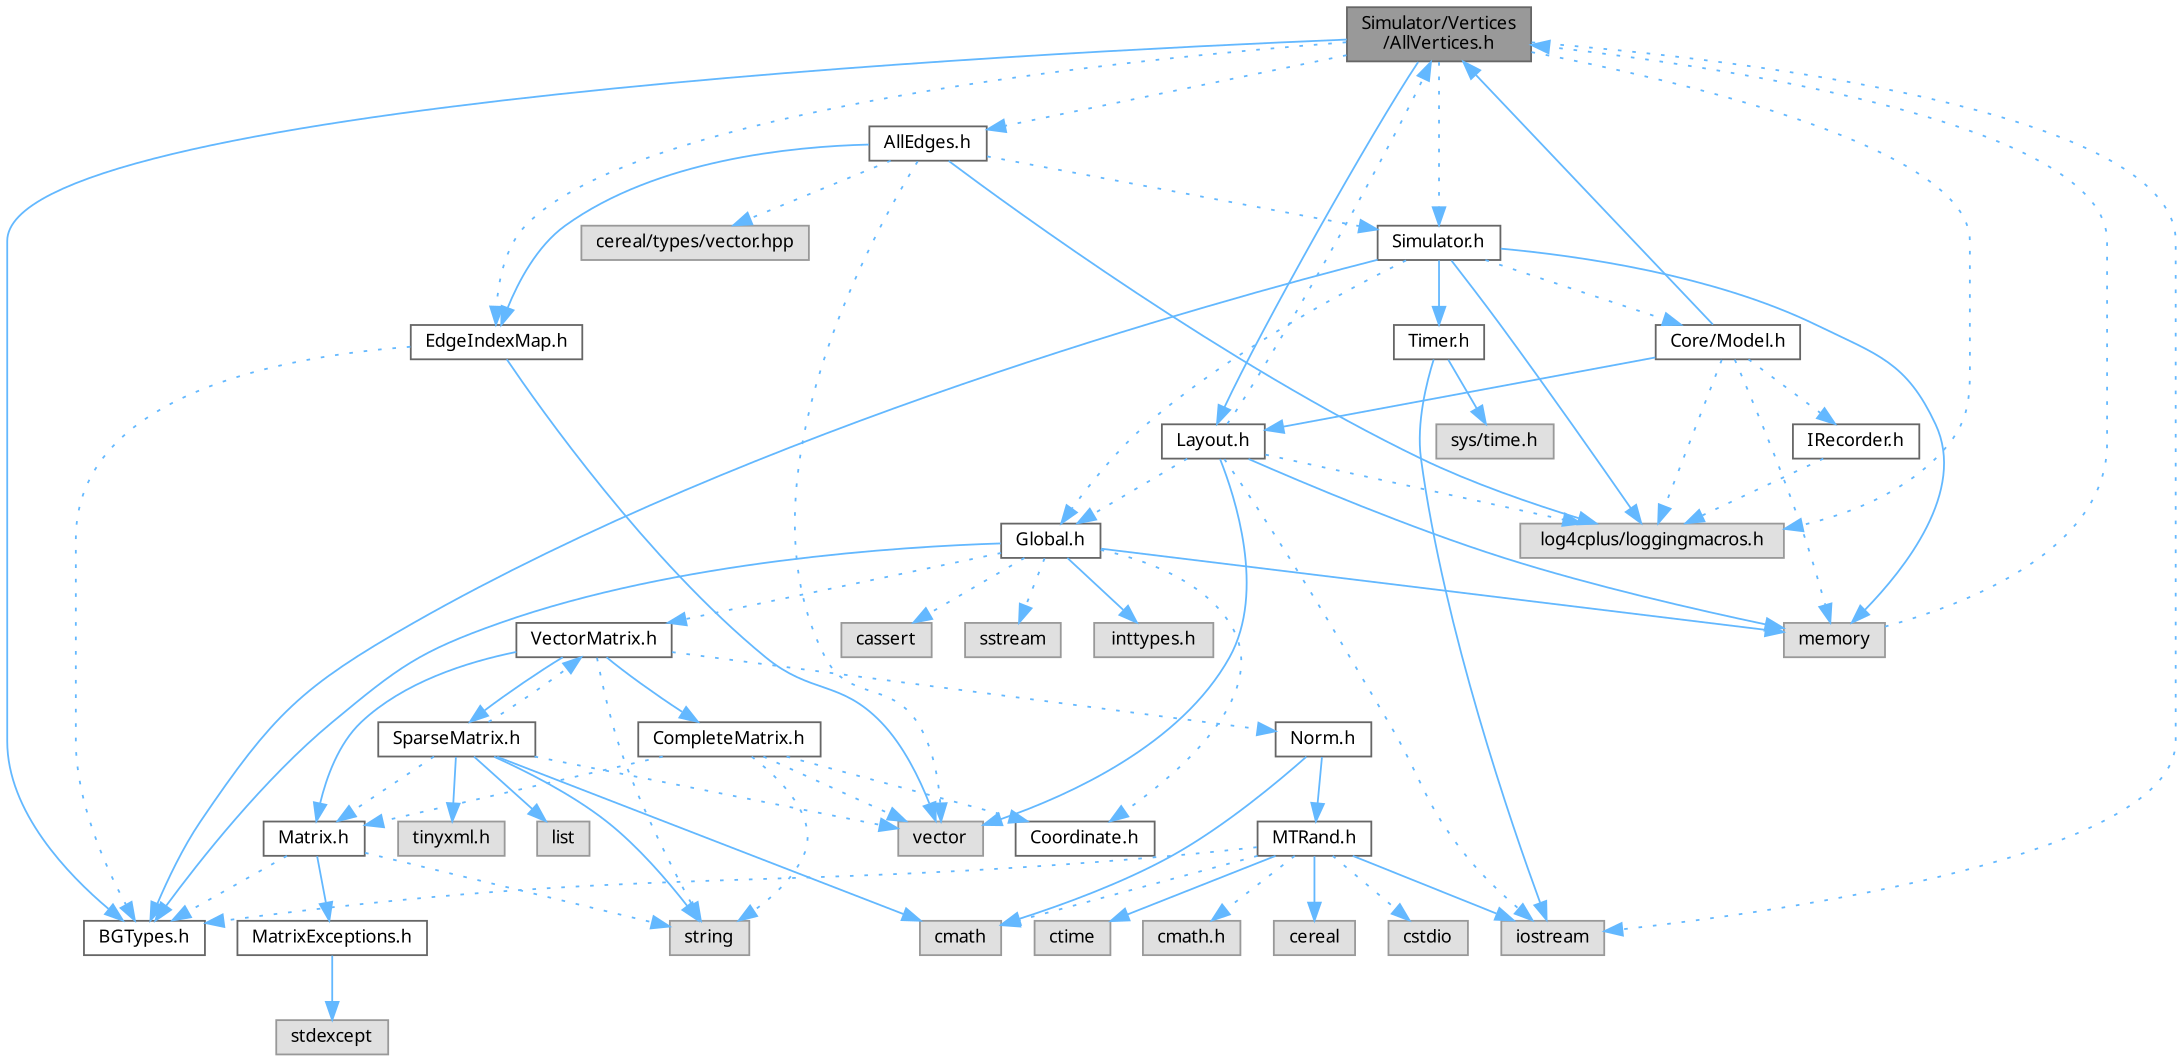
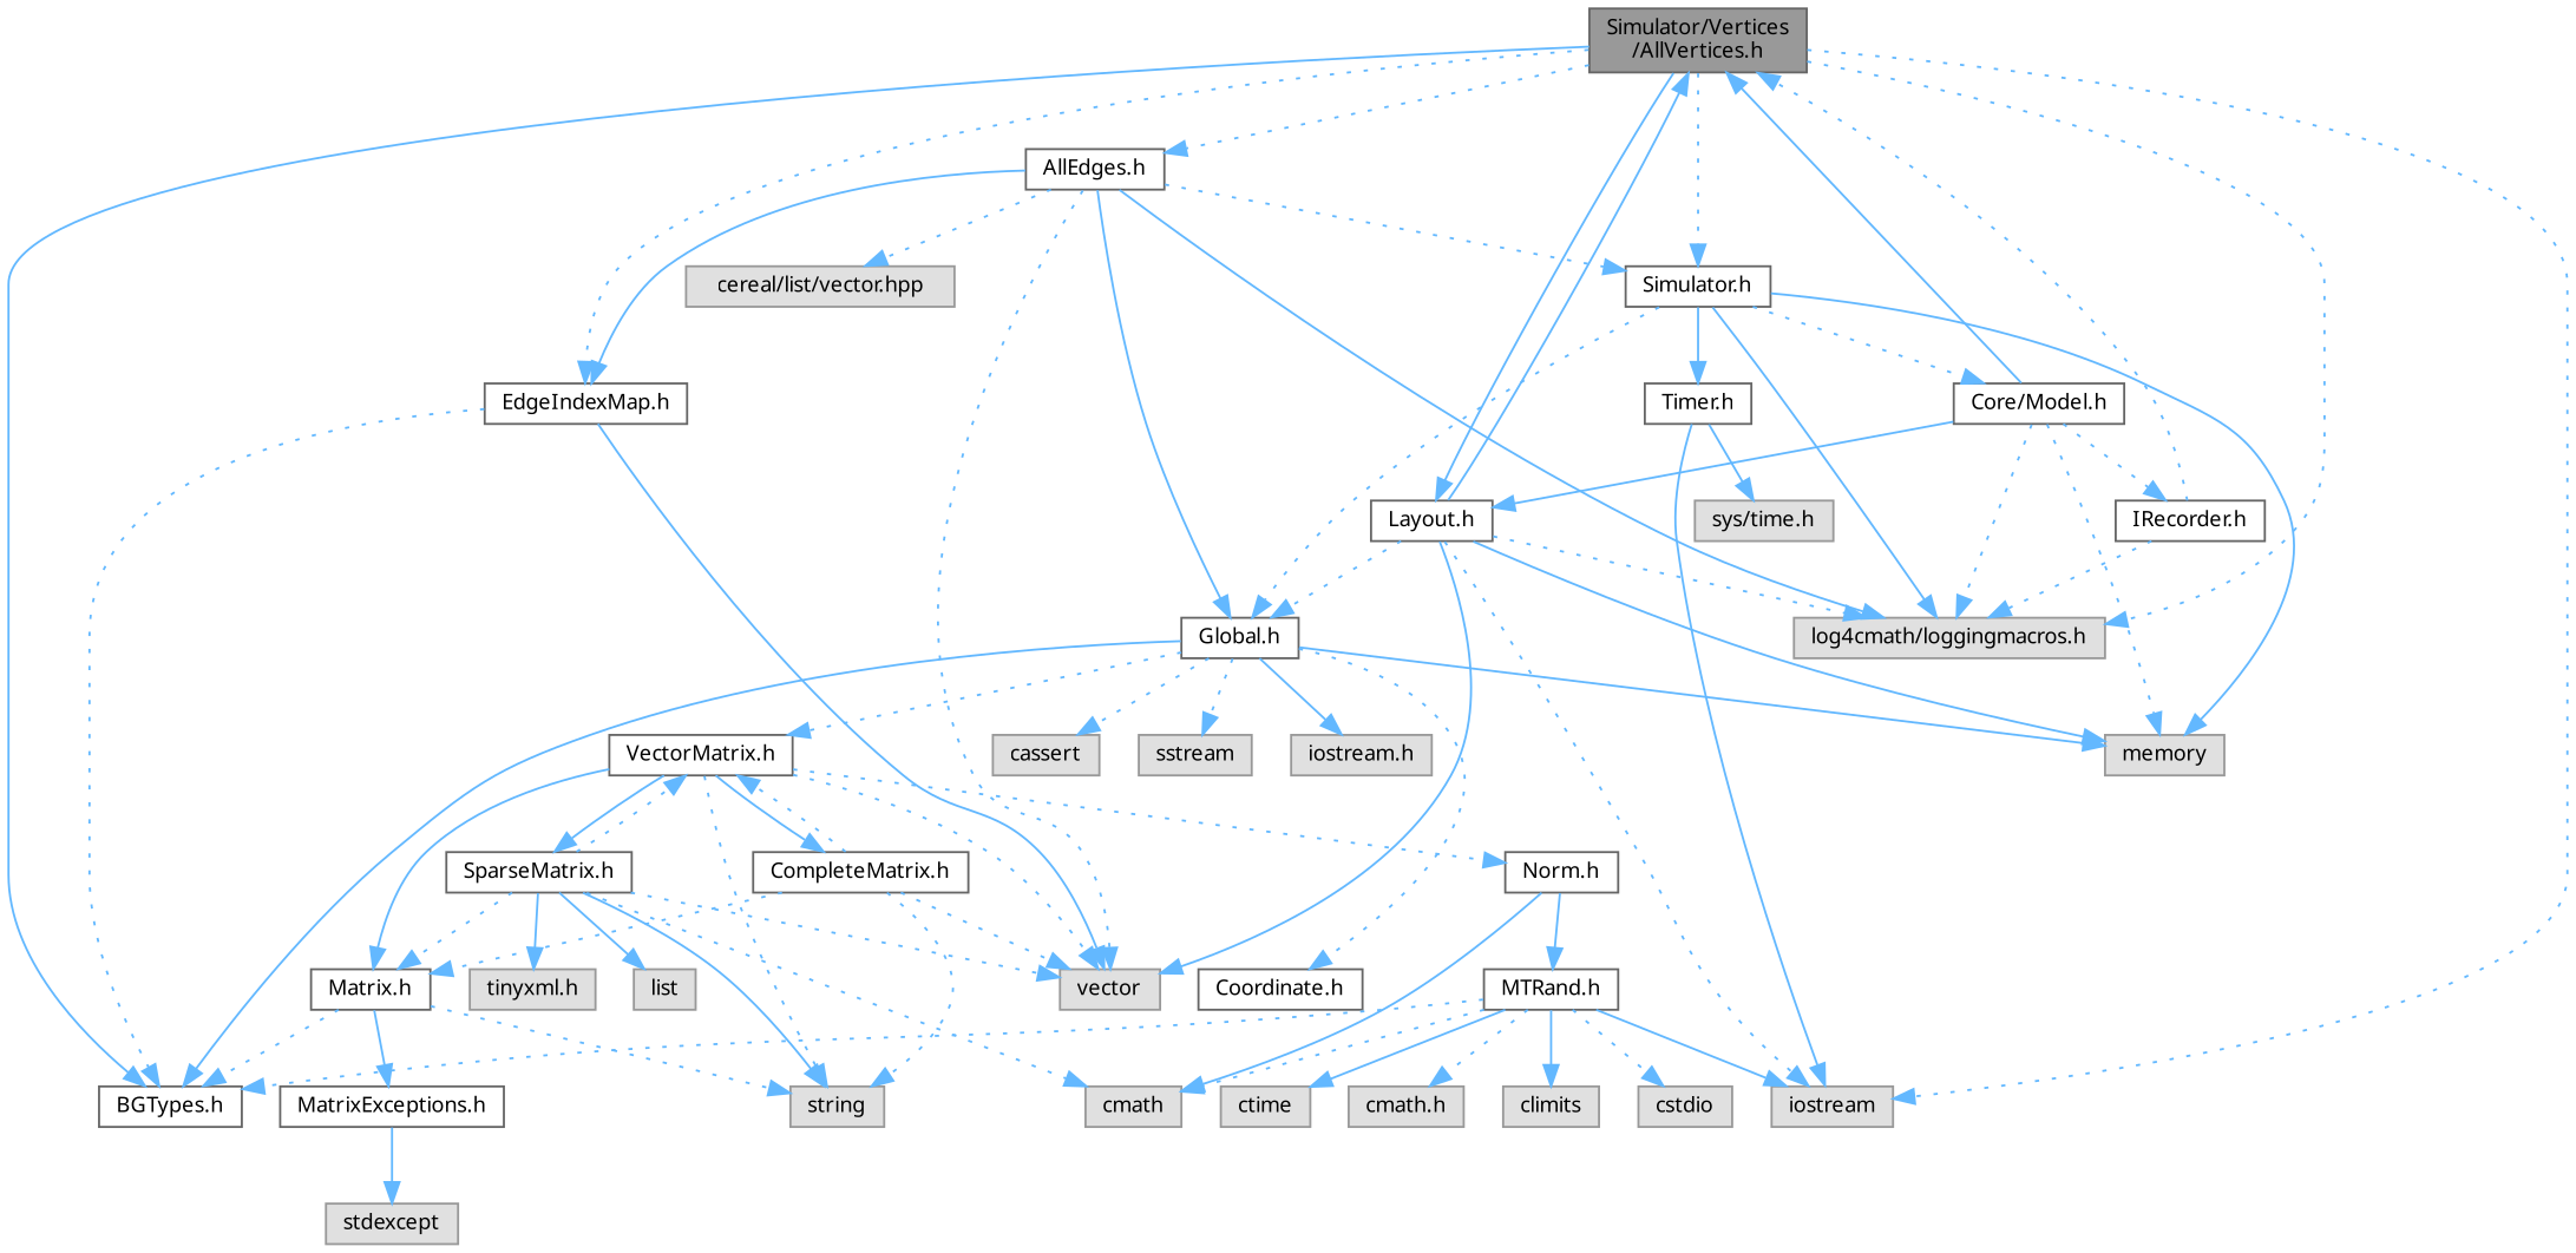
  digraph {
    fontname="Noto Sans"
    node [color=grey60 fillcolor="#E0E0E0" fontname="Noto Sans" fontsize=10 shape=box style=filled]
    edge [color=steelblue1 fontname="Noto Sans" fontsize=10 labelfontname=Helvetica labelfontsize=10 style=dotted]
    n1 [color=gray40 fillcolor=grey60 fontcolor=black height=0.2 label="Simulator/Vertices\l/AllVertices.h" width=0.4]
    n2 [color=grey40 fillcolor=white height=0.2 label="AllEdges.h" width=0.4]
    n3 [color=grey40 fillcolor=white height=0.2 label="EdgeIndexMap.h" width=0.4]
    n4 [color=grey40 fillcolor=white height=0.2 label="BGTypes.h" width=0.4]
    n5 [height=0.2 label=iostream width=0.4]
    n6 [color=grey40 fillcolor=white height=0.2 label="Simulator.h" width=0.4]
-   n7 [height=0.2 label="log4cplus/loggingmacros.h" width=0.4]
+   n7 [height=0.2 label="log4cmath/loggingmacros.h" width=0.4]
    n8 [color=grey40 fillcolor=white height=0.2 label="Layout.h" width=0.4]
    n9 [height=0.2 label=vector width=0.4]
    n10 [color=grey40 fillcolor=white height=0.2 label="Global.h" width=0.4]
-   n11 [height=0.2 label="cereal/types/vector.hpp" width=0.4]
+   n11 [height=0.2 label="cereal/list/vector.hpp" width=0.4]
    n12 [height=0.2 label=memory width=0.4]
    n13 [color=grey40 fillcolor=white height=0.2 label="Core/Model.h" width=0.4]
    n14 [color=grey40 fillcolor=white height=0.2 label="Timer.h" width=0.4]
    n15 [height=0.2 label=cassert width=0.4]
    n16 [height=0.2 label=sstream width=0.4]
-   n17 [height=0.2 label="inttypes.h" width=0.4]
+   n17 [height=0.2 label="iostream.h" width=0.4]
    n18 [color=grey40 fillcolor=white height=0.2 label="Coordinate.h" width=0.4]
    n19 [color=grey40 fillcolor=white height=0.2 label="VectorMatrix.h" width=0.4]
    n20 [color=grey40 fillcolor=white height=0.2 label="CompleteMatrix.h" width=0.4]
    n21 [color=grey40 fillcolor=white height=0.2 label="Matrix.h" width=0.4]
    n22 [height=0.2 label=string width=0.4]
    n23 [color=grey40 fillcolor=white height=0.2 label="Norm.h" width=0.4]
    n24 [color=grey40 fillcolor=white height=0.2 label="SparseMatrix.h" width=0.4]
    n25 [color=grey40 fillcolor=white height=0.2 label="MatrixExceptions.h" width=0.4]
    n26 [color=grey40 fillcolor=white height=0.2 label="MTRand.h" width=0.4]
    n27 [height=0.2 label=cmath width=0.4]
    n28 [height=0.2 label="tinyxml.h" width=0.4]
    n29 [height=0.2 label=list width=0.4]
    n30 [height=0.2 label=stdexcept width=0.4]
-   n31 [height=0.2 label=cereal width=0.4]
+   n31 [height=0.2 label=climits width=0.4]
    n32 [height=0.2 label=cstdio width=0.4]
    n33 [height=0.2 label=ctime width=0.4]
    n34 [height=0.2 label="cmath.h" width=0.4]
    n35 [color=grey40 fillcolor=white height=0.2 label="IRecorder.h" width=0.4]
    n36 [height=0.2 label="sys/time.h" width=0.4]
    n1 -> n2
    n1 -> n3
    n1 -> n4 [style=solid]
    n1 -> n5
    n1 -> n6
    n1 -> n7
    n1 -> n8 [style=solid]
    n2 -> n3 [style=solid]
    n2 -> n6
    n2 -> n7 [style=solid]
    n2 -> n9
+   n2 -> n10 [style=solid]
    n2 -> n11
    n3 -> n4
    n3 -> n9 [style=solid]
-   n6 -> n4 [style=solid]
    n6 -> n7 [style=solid]
    n6 -> n10
    n6 -> n12 [style=solid]
    n6 -> n13
    n6 -> n14 [style=solid]
-   n8 -> n1
+   n8 -> n1 [style=solid]
    n8 -> n5
    n8 -> n7
    n8 -> n9 [style=solid]
    n8 -> n10
    n8 -> n12 [style=solid]
    n10 -> n4 [style=solid]
    n10 -> n12 [style=solid]
    n10 -> n15
    n10 -> n16
    n10 -> n17 [style=solid]
    n10 -> n18
    n10 -> n19
    n13 -> n1 [style=solid]
    n13 -> n7
    n13 -> n8 [style=solid]
    n13 -> n12
    n13 -> n35
    n14 -> n5 [style=solid]
    n14 -> n36 [style=solid]
+   n19 -> n9
    n19 -> n20 [style=solid]
    n19 -> n21 [style=solid]
    n19 -> n22
    n19 -> n23
    n19 -> n24 [style=solid]
    n20 -> n9
-   n20 -> n18
+   n20 -> n19
    n20 -> n21
    n20 -> n22
    n21 -> n4
    n21 -> n22
    n21 -> n25 [style=solid]
    n23 -> n26 [style=solid]
    n23 -> n27 [style=solid]
    n24 -> n9
    n24 -> n19
    n24 -> n21
    n24 -> n22 [style=solid]
-   n24 -> n27 [style=solid]
+   n24 -> n27
    n24 -> n28 [style=solid]
    n24 -> n29 [style=solid]
    n25 -> n30 [style=solid]
    n26 -> n4
    n26 -> n5 [style=solid]
    n26 -> n27
    n26 -> n31 [style=solid]
    n26 -> n32
    n26 -> n33 [style=solid]
    n26 -> n34
-   n12 -> n1
+   n35 -> n1
    n35 -> n7
  }
